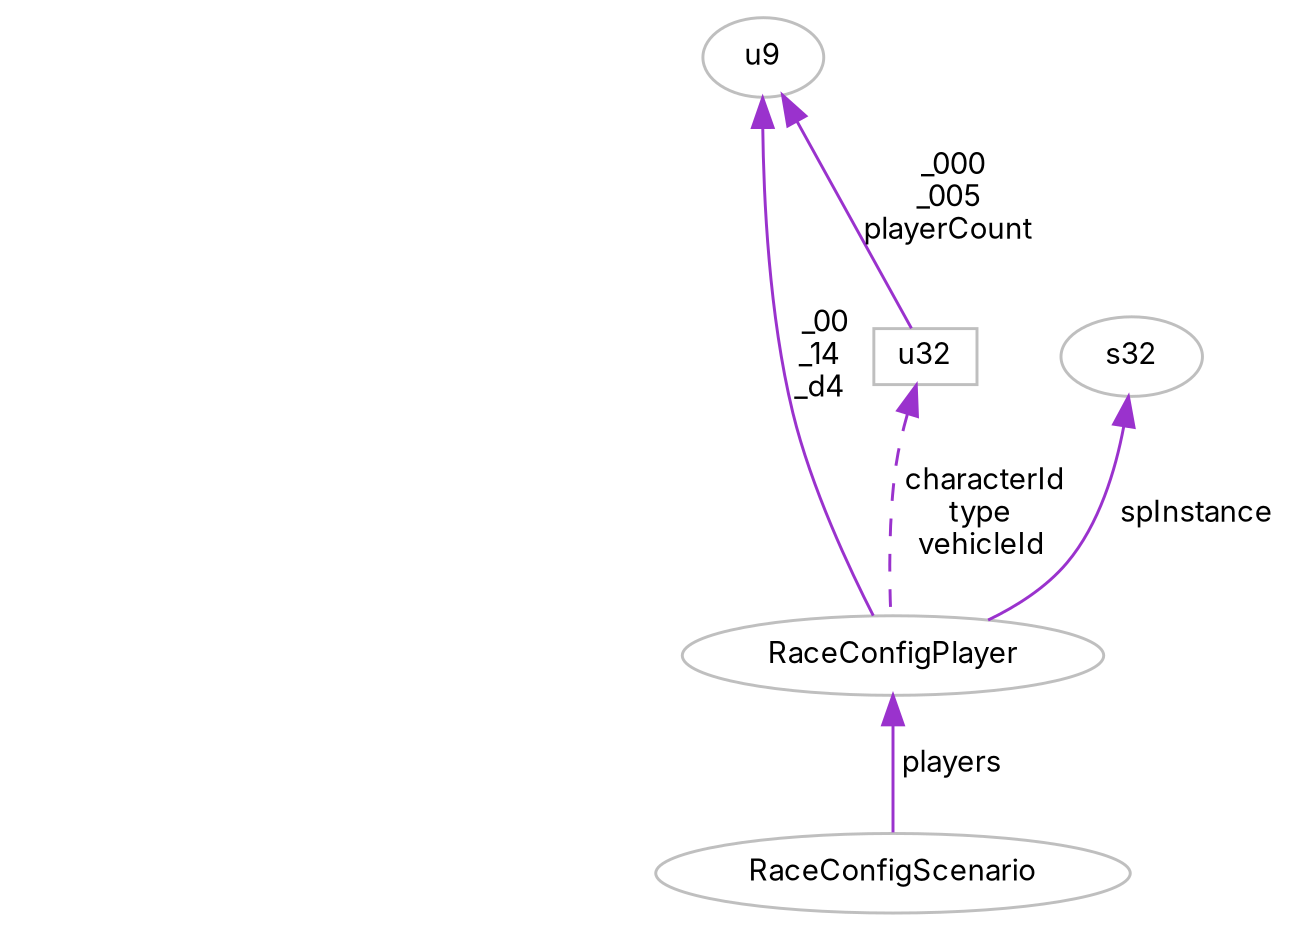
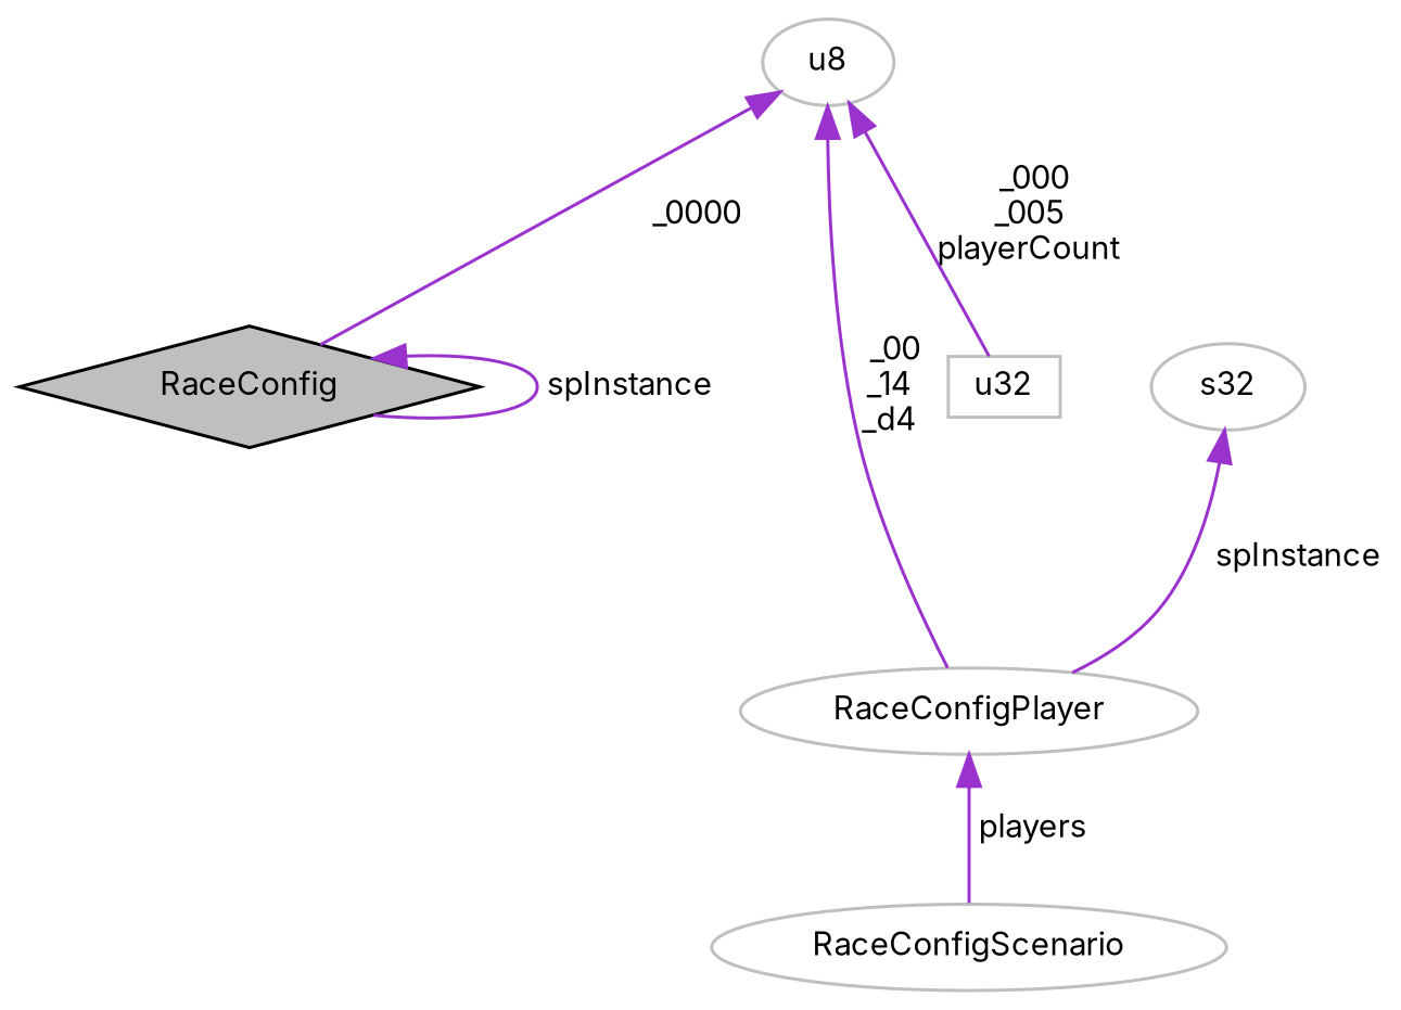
  digraph {
    fontname=Inter
    node [color=grey75 fillcolor=white fontname=Inter fontsize=10 shape=ellipse style=filled]
    edge [color=darkorchid3 dir=back fontname=Inter fontsize=10 labelfontname=FreeMono labelfontsize=10 style=solid]
-   n2 [height=0.2 label=u9 width=0.4]
+   n1 [color=black fillcolor=grey75 fontcolor=black height=0.2 label=RaceConfig shape=diamond width=0.4]
+   n2 [height=0.2 label=u8 width=0.4]
    n3 [height=0.2 label=RaceConfigPlayer width=0.4]
    n4 [height=0.2 label=u32 shape=box width=0.4]
    n5 [height=0.2 label=RaceConfigScenario width=0.4]
    n6 [height=0.2 label=s32 width=0.4]
+   n1 -> n1 [label=" spInstance"]
+   n2 -> n1 [label=" _0000"]
    n2 -> n3 [label=" _00\n_14\n_d4"]
    n2 -> n4 [label=" _000\n_005\nplayerCount"]
    n3 -> n5 [label=" players"]
-   n4 -> n3 [label=" characterId\ntype\nvehicleId" style=dashed]
    n6 -> n3 [label=" spInstance"]
  }
